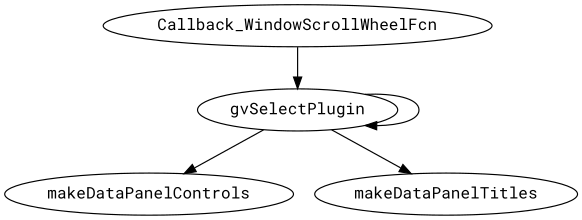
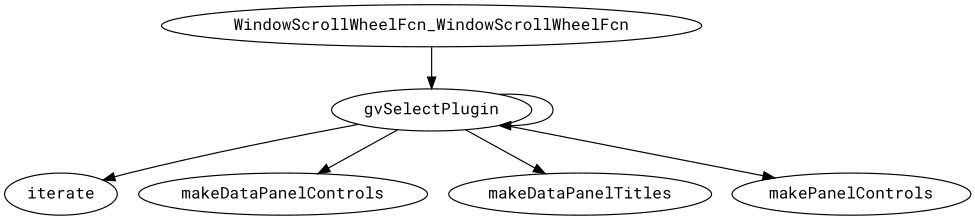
  digraph {
    fontname="Roboto Mono"
    node [fontname="Roboto Mono"]
    edge [fontname="Roboto Mono"]
    gvSelectPlugin
+   iterate
    makeDataPanelControls
    makeDataPanelTitles
-   Callback_WindowScrollWheelFcn
+   makePanelControls
+   Callback_WindowScrollWheelFcn [label=WindowScrollWheelFcn_WindowScrollWheelFcn]
    gvSelectPlugin -> gvSelectPlugin
+   gvSelectPlugin -> iterate
    gvSelectPlugin -> makeDataPanelControls
    gvSelectPlugin -> makeDataPanelTitles
+   gvSelectPlugin -> makePanelControls
    Callback_WindowScrollWheelFcn -> gvSelectPlugin
  }
